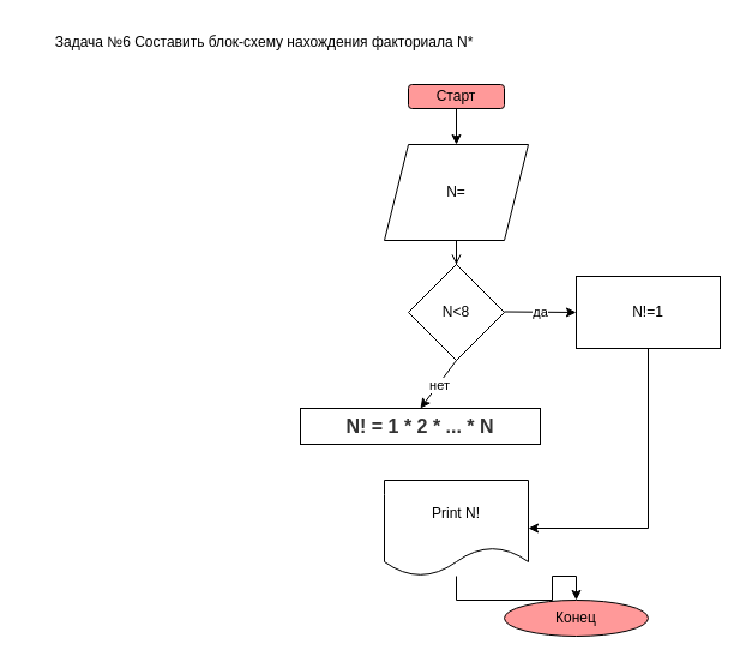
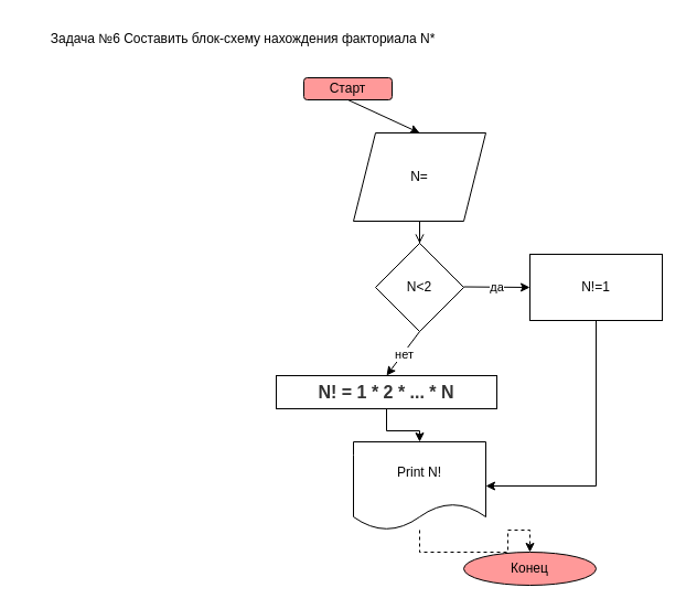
  <mxCell id="0" />
  <mxCell id="1" parent="0" />
  <mxCell id="2" value="&lt;span style=&quot;&quot;&gt;Задача №6 Составить блок-схему нахождения факториала N*&lt;/span&gt;" style="text;html=1;strokeColor=none;fillColor=none;align=center;verticalAlign=middle;whiteSpace=wrap;rounded=0;" vertex="1" parent="1"><mxGeometry x="20" y="20" width="400" height="30" as="geometry" /></mxCell>
- <mxCell id="3" value="Старт" style="rounded=1;whiteSpace=wrap;html=1;fillColor=#FF9999;" vertex="1" parent="1"><mxGeometry x="340" y="70" width="80" height="20" as="geometry" /></mxCell>
+ <mxCell id="3" value="Старт" style="rounded=1;whiteSpace=wrap;html=1;fillColor=#FF9999;" vertex="1" parent="1"><mxGeometry x="275" y="70" width="80" height="20" as="geometry" /></mxCell>
  <mxCell id="4" value="" style="endArrow=classic;html=1;rounded=0;exitX=0.5;exitY=1;exitDx=0;exitDy=0;" edge="1" parent="1" source="3"><mxGeometry width="50" height="50" relative="1" as="geometry"><mxPoint x="670" y="330" as="sourcePoint" /><mxPoint x="380" y="120" as="targetPoint" /></mxGeometry></mxCell>
+ <mxCell id="5" value="" style="edgeStyle=orthogonalEdgeStyle;rounded=0;orthogonalLoop=1;jettySize=auto;html=1;" edge="1" parent="1" source="6" target="10"><mxGeometry relative="1" as="geometry" /></mxCell>
  <mxCell id="6" value="&lt;b style=&quot;color: rgb(51, 51, 51); font-family: &amp;quot;YS Text&amp;quot;, Arial, Helvetica, &amp;quot;Arial Unicode MS&amp;quot;, sans-serif; font-size: 16px; text-align: start; background-color: rgb(255, 255, 255);&quot;&gt;N! = 1 * 2 * ... * N&lt;/b&gt;" style="rounded=0;whiteSpace=wrap;html=1;fillColor=#FFFFFF;" vertex="1" parent="1"><mxGeometry x="250" y="340" width="200" height="30" as="geometry" /></mxCell>
  <mxCell id="7" value="" style="edgeStyle=orthogonalEdgeStyle;rounded=0;orthogonalLoop=1;jettySize=auto;html=1;endArrow=open;" edge="1" parent="1" source="8" target="12"><mxGeometry relative="1" as="geometry" /></mxCell>
  <mxCell id="8" value="N=" style="shape=parallelogram;perimeter=parallelogramPerimeter;whiteSpace=wrap;html=1;fixedSize=1;fillColor=#FFFFFF;" vertex="1" parent="1"><mxGeometry x="320" y="120" width="120" height="80" as="geometry" /></mxCell>
- <mxCell id="9" value="" style="edgeStyle=orthogonalEdgeStyle;rounded=0;orthogonalLoop=1;jettySize=auto;html=1;" edge="1" parent="1" source="10" target="11"><mxGeometry relative="1" as="geometry" /></mxCell>
+ <mxCell id="9" value="" style="edgeStyle=orthogonalEdgeStyle;rounded=0;orthogonalLoop=1;jettySize=auto;html=1;dashed=1;" edge="1" parent="1" source="10" target="11"><mxGeometry relative="1" as="geometry" /></mxCell>
  <mxCell id="10" value="Print N!" style="shape=document;whiteSpace=wrap;html=1;boundedLbl=1;fillColor=#FFFFFF;rounded=0;" vertex="1" parent="1"><mxGeometry x="320" y="400" width="120" height="80" as="geometry" /></mxCell>
  <mxCell id="11" value="Конец" style="ellipse;whiteSpace=wrap;html=1;fillColor=#FF9999;rounded=0;" vertex="1" parent="1"><mxGeometry x="420" y="500" width="120" height="30" as="geometry" /></mxCell>
- <mxCell id="12" value="N&amp;lt;8" style="rhombus;whiteSpace=wrap;html=1;fillColor=#FFFFFF;" vertex="1" parent="1"><mxGeometry x="340" y="220" width="80" height="80" as="geometry" /></mxCell>
+ <mxCell id="12" value="N&amp;lt;2" style="rhombus;whiteSpace=wrap;html=1;fillColor=#FFFFFF;" vertex="1" parent="1"><mxGeometry x="340" y="220" width="80" height="80" as="geometry" /></mxCell>
  <mxCell id="13" style="edgeStyle=orthogonalEdgeStyle;rounded=0;orthogonalLoop=1;jettySize=auto;html=1;entryX=1;entryY=0.5;entryDx=0;entryDy=0;exitX=0.5;exitY=1;exitDx=0;exitDy=0;" edge="1" parent="1" source="14" target="10"><mxGeometry relative="1" as="geometry"><mxPoint x="540" y="440" as="targetPoint" /><mxPoint x="540" y="300" as="sourcePoint" /><Array as="points"><mxPoint x="540" y="440" /></Array></mxGeometry></mxCell>
  <mxCell id="14" value="N!=1" style="whiteSpace=wrap;html=1;fillColor=#FFFFFF;" vertex="1" parent="1"><mxGeometry x="480" y="230" width="120" height="60" as="geometry" /></mxCell>
  <mxCell id="15" value="да" style="endArrow=classic;html=1;rounded=0;" edge="1" parent="1"><mxGeometry relative="1" as="geometry"><mxPoint x="420" y="259.5" as="sourcePoint" /><mxPoint x="480" y="260" as="targetPoint" /></mxGeometry></mxCell>
  <mxCell id="16" value="да" style="edgeLabel;resizable=0;html=1;align=center;verticalAlign=middle;" connectable="0" vertex="1" parent="15"><mxGeometry relative="1" as="geometry" /></mxCell>
  <mxCell id="17" value="" style="endArrow=classic;html=1;rounded=0;entryX=0.5;entryY=0;entryDx=0;entryDy=0;" edge="1" parent="1" target="6"><mxGeometry relative="1" as="geometry"><mxPoint x="380" y="300" as="sourcePoint" /><mxPoint x="440" y="250" as="targetPoint" /></mxGeometry></mxCell>
  <mxCell id="18" value="нет" style="edgeLabel;resizable=0;html=1;align=center;verticalAlign=middle;" connectable="0" vertex="1" parent="17"><mxGeometry relative="1" as="geometry" /></mxCell>
